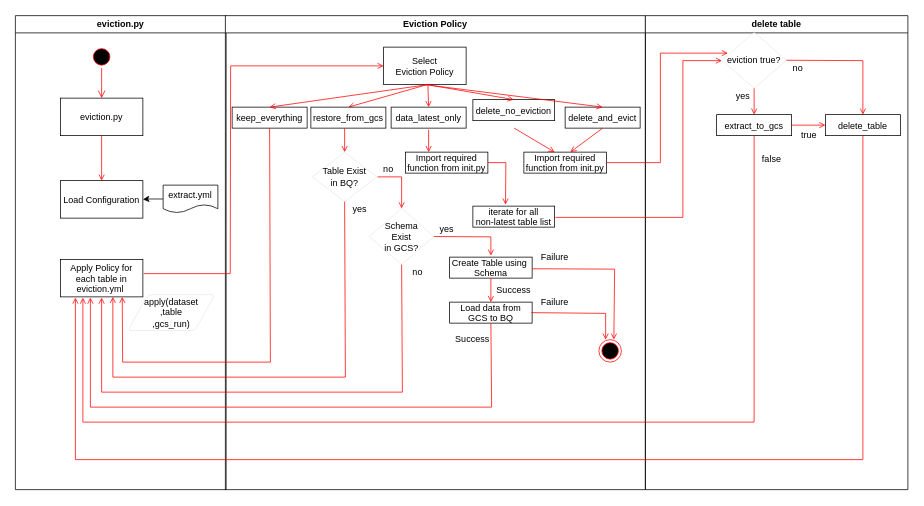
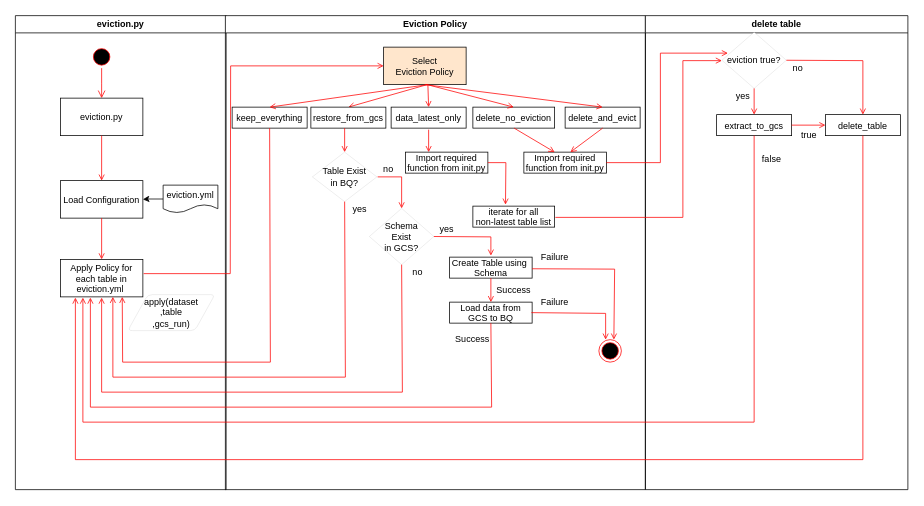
  <mxCell id="0" />
  <mxCell id="1" parent="0" />
  <mxCell id="2" value="eviction.py" style="swimlane;whiteSpace=wrap" parent="1" vertex="1"><mxGeometry x="20" y="20" width="281" height="632" as="geometry" /></mxCell>
  <mxCell id="3" value="" style="ellipse;shape=startState;fillColor=#000000;strokeColor=#ff0000;" parent="2" vertex="1"><mxGeometry x="100" y="40" width="30" height="30" as="geometry" /></mxCell>
  <mxCell id="4" value="" style="edgeStyle=elbowEdgeStyle;elbow=horizontal;verticalAlign=bottom;endArrow=open;endSize=8;strokeColor=#FF0000;endFill=1;rounded=0" parent="2" source="3" target="5" edge="1"><mxGeometry x="100" y="40" as="geometry"><mxPoint x="115" y="110" as="targetPoint" /></mxGeometry></mxCell>
  <mxCell id="5" value="eviction.py" style="" parent="2" vertex="1"><mxGeometry x="60" y="110" width="110" height="50" as="geometry" /></mxCell>
  <mxCell id="6" value="Load Configuration" style="" parent="2" vertex="1"><mxGeometry x="60" y="220" width="110" height="50" as="geometry" /></mxCell>
  <mxCell id="7" value="" style="endArrow=open;strokeColor=#FF0000;endFill=1;rounded=0" parent="2" source="5" target="6" edge="1"><mxGeometry relative="1" as="geometry" /></mxCell>
  <mxCell id="8" value="Apply Policy for&#10; each table in &#10;eviction.yml " style="" parent="2" vertex="1"><mxGeometry x="60" y="325" width="110" height="50" as="geometry" /></mxCell>
+ <mxCell id="9" value="" style="endArrow=open;strokeColor=#FF0000;endFill=1;rounded=0" parent="2" source="6" target="8" edge="1"><mxGeometry relative="1" as="geometry" /></mxCell>
  <mxCell id="10" value="" style="edgeStyle=orthogonalEdgeStyle;rounded=0;orthogonalLoop=1;jettySize=auto;html=1;" edge="1" parent="2" source="11" target="6"><mxGeometry relative="1" as="geometry" /></mxCell>
- <mxCell id="11" value="extract.yml" style="shape=document;whiteSpace=wrap;html=1;boundedLbl=1;" vertex="1" parent="2"><mxGeometry x="197" y="226" width="73" height="37" as="geometry" /></mxCell>
+ <mxCell id="11" value="eviction.yml" style="shape=document;whiteSpace=wrap;html=1;boundedLbl=1;" vertex="1" parent="2"><mxGeometry x="197" y="226" width="73" height="37" as="geometry" /></mxCell>
  <mxCell id="12" value="&lt;div&gt;apply(dataset&lt;/div&gt;&lt;div&gt;,table&lt;/div&gt;&lt;div&gt;,gcs_run)&lt;/div&gt;" style="shape=parallelogram;html=1;strokeWidth=0;perimeter=parallelogramPerimeter;whiteSpace=wrap;rounded=1;arcSize=12;size=0.23;" vertex="1" parent="2"><mxGeometry x="150" y="372" width="116" height="48" as="geometry" /></mxCell>
  <mxCell id="13" value="Eviction Policy" style="swimlane;whiteSpace=wrap" parent="1" vertex="1"><mxGeometry x="300" y="20" width="560" height="632" as="geometry" /></mxCell>
- <mxCell id="14" value="Select&#10;Eviction Policy" style="" parent="13" vertex="1"><mxGeometry x="211" y="42" width="110" height="50" as="geometry" /></mxCell>
+ <mxCell id="14" value="Select&#10;Eviction Policy" style="fillColor=#ffe6cc;" parent="13" vertex="1"><mxGeometry x="211" y="42" width="110" height="50" as="geometry" /></mxCell>
  <mxCell id="15" value="delete_and_evict" style="" parent="13" vertex="1"><mxGeometry x="453" y="122" width="100" height="28" as="geometry" /></mxCell>
  <mxCell id="16" value="" style="endArrow=open;strokeColor=#FF0000;endFill=1;rounded=0;entryX=0.5;entryY=0;entryDx=0;entryDy=0;" parent="13" target="20" edge="1"><mxGeometry relative="1" as="geometry"><mxPoint x="269" y="92" as="sourcePoint" /><mxPoint x="289" y="112" as="targetPoint" /></mxGeometry></mxCell>
- <mxCell id="17" value="delete_no_eviction" style="" vertex="1" parent="13"><mxGeometry x="330" y="112" width="109" height="28" as="geometry" /></mxCell>
+ <mxCell id="17" value="delete_no_eviction" style="" vertex="1" parent="13"><mxGeometry x="330" y="122" width="109" height="28" as="geometry" /></mxCell>
  <mxCell id="18" value="keep_everything" style="" vertex="1" parent="13"><mxGeometry x="9" y="122" width="100" height="28" as="geometry" /></mxCell>
  <mxCell id="19" value="data_latest_only" style="" vertex="1" parent="13"><mxGeometry x="221" y="122" width="100" height="28" as="geometry" /></mxCell>
  <mxCell id="20" value="restore_from_gcs" style="" vertex="1" parent="13"><mxGeometry x="114" y="122" width="100" height="28" as="geometry" /></mxCell>
  <mxCell id="21" value="" style="endArrow=open;strokeColor=#FF0000;endFill=1;rounded=0;exitX=0.5;exitY=1;exitDx=0;exitDy=0;entryX=0.5;entryY=0;entryDx=0;entryDy=0;" edge="1" parent="13" source="14" target="15"><mxGeometry relative="1" as="geometry"><mxPoint x="227" y="91.993" as="sourcePoint" /><mxPoint x="389" y="122" as="targetPoint" /></mxGeometry></mxCell>
  <mxCell id="22" value="" style="endArrow=open;strokeColor=#FF0000;endFill=1;rounded=0;entryX=0.5;entryY=0;entryDx=0;entryDy=0;" edge="1" parent="13" target="17"><mxGeometry relative="1" as="geometry"><mxPoint x="269" y="92" as="sourcePoint" /><mxPoint x="399" y="132" as="targetPoint" /></mxGeometry></mxCell>
  <mxCell id="23" value="Table Exist&lt;br&gt;in BQ?" style="strokeWidth=0;html=1;shape=mxgraph.flowchart.decision;whiteSpace=wrap;rounded=1;fillColor=#ffffff;" vertex="1" parent="13"><mxGeometry x="116" y="182" width="86" height="66" as="geometry" /></mxCell>
  <mxCell id="24" value="" style="endArrow=open;strokeColor=#FF0000;endFill=1;rounded=0;entryX=0.5;entryY=0;entryDx=0;entryDy=0;exitX=0.45;exitY=1;exitDx=0;exitDy=0;entryPerimeter=0;exitPerimeter=0;" edge="1" parent="13" source="20" target="23"><mxGeometry relative="1" as="geometry"><mxPoint x="279" y="102" as="sourcePoint" /><mxPoint x="174" y="132" as="targetPoint" /></mxGeometry></mxCell>
  <mxCell id="25" value="" style="endArrow=open;strokeColor=#FF0000;endFill=1;rounded=0;exitX=1;exitY=0.5;exitDx=0;exitDy=0;exitPerimeter=0;entryX=0.5;entryY=0;entryDx=0;entryDy=0;entryPerimeter=0;" edge="1" parent="13" target="27"><mxGeometry relative="1" as="geometry"><mxPoint x="203" y="215" as="sourcePoint" /><mxPoint x="236" y="257" as="targetPoint" /><Array as="points"><mxPoint x="235" y="215" /></Array></mxGeometry></mxCell>
  <mxCell id="26" value="no" style="text;html=1;align=center;verticalAlign=middle;resizable=0;points=[];;autosize=1;" vertex="1" parent="13"><mxGeometry x="202" y="195" width="30" height="20" as="geometry" /></mxCell>
  <mxCell id="27" value="Schema&lt;br&gt;Exist&lt;br&gt;in GCS?" style="strokeWidth=0;html=1;shape=mxgraph.flowchart.decision;whiteSpace=wrap;rounded=1;fillColor=#ffffff;" vertex="1" parent="13"><mxGeometry x="192" y="257" width="86" height="75" as="geometry" /></mxCell>
  <mxCell id="28" value="Create Table using &#10;Schema" style="" vertex="1" parent="13"><mxGeometry x="299" y="322" width="110" height="28" as="geometry" /></mxCell>
  <mxCell id="29" value="" style="endArrow=open;strokeColor=#FF0000;endFill=1;rounded=0;exitX=1;exitY=0.5;exitDx=0;exitDy=0;exitPerimeter=0;" edge="1" parent="13" source="27"><mxGeometry relative="1" as="geometry"><mxPoint x="212" y="225" as="sourcePoint" /><mxPoint x="354" y="320" as="targetPoint" /><Array as="points"><mxPoint x="354" y="295" /></Array></mxGeometry></mxCell>
  <mxCell id="30" value="Load data from &#10;GCS to BQ" style="" vertex="1" parent="13"><mxGeometry x="299" y="382" width="110" height="28" as="geometry" /></mxCell>
  <mxCell id="31" value="" style="endArrow=open;strokeColor=#FF0000;endFill=1;rounded=0;exitX=0.5;exitY=1;exitDx=0;exitDy=0;" edge="1" parent="13" source="28" target="30"><mxGeometry relative="1" as="geometry"><mxPoint x="202" y="410" as="sourcePoint" /><mxPoint x="317.5" y="440" as="targetPoint" /></mxGeometry></mxCell>
  <mxCell id="32" value="" style="endArrow=open;strokeColor=#FF0000;endFill=1;rounded=0;exitX=1;exitY=0.5;exitDx=0;exitDy=0;exitPerimeter=0;" edge="1" parent="13"><mxGeometry relative="1" as="geometry"><mxPoint x="409" y="337.5" as="sourcePoint" /><mxPoint x="518" y="432" as="targetPoint" /><Array as="points"><mxPoint x="519" y="338" /></Array></mxGeometry></mxCell>
  <mxCell id="33" value="" style="endArrow=open;strokeColor=#FF0000;endFill=1;rounded=0;exitX=1;exitY=0.5;exitDx=0;exitDy=0;exitPerimeter=0;" edge="1" parent="13"><mxGeometry relative="1" as="geometry"><mxPoint x="408" y="396" as="sourcePoint" /><mxPoint x="507" y="432" as="targetPoint" /><Array as="points"><mxPoint x="507" y="397" /></Array></mxGeometry></mxCell>
  <mxCell id="34" value="Failure" style="text;html=1;align=center;verticalAlign=middle;resizable=0;points=[];;autosize=1;" vertex="1" parent="13"><mxGeometry x="414" y="312" width="50" height="20" as="geometry" /></mxCell>
  <mxCell id="35" value="Failure" style="text;html=1;align=center;verticalAlign=middle;resizable=0;points=[];;autosize=1;" vertex="1" parent="13"><mxGeometry x="414" y="372" width="50" height="20" as="geometry" /></mxCell>
  <mxCell id="36" value="Success" style="text;html=1;align=center;verticalAlign=middle;resizable=0;points=[];;autosize=1;" vertex="1" parent="13"><mxGeometry x="354" y="356" width="60" height="20" as="geometry" /></mxCell>
  <mxCell id="37" value="Success" style="text;html=1;align=center;verticalAlign=middle;resizable=0;points=[];;autosize=1;" vertex="1" parent="13"><mxGeometry x="299" y="422" width="60" height="20" as="geometry" /></mxCell>
  <mxCell id="38" value="yes" style="text;html=1;align=center;verticalAlign=middle;resizable=0;points=[];;autosize=1;" vertex="1" parent="13"><mxGeometry x="280" y="274.5" width="30" height="20" as="geometry" /></mxCell>
  <mxCell id="39" value="no" style="text;html=1;align=center;verticalAlign=middle;resizable=0;points=[];;autosize=1;" vertex="1" parent="13"><mxGeometry x="241" y="332" width="30" height="20" as="geometry" /></mxCell>
  <mxCell id="40" value="yes" style="text;html=1;align=center;verticalAlign=middle;resizable=0;points=[];;autosize=1;" vertex="1" parent="13"><mxGeometry x="164" y="248" width="30" height="20" as="geometry" /></mxCell>
  <mxCell id="41" value="" style="ellipse;shape=endState;fillColor=#000000;strokeColor=#ff0000" vertex="1" parent="13"><mxGeometry x="498" y="432" width="30" height="30" as="geometry" /></mxCell>
  <mxCell id="42" value="iterate for all &#10;non-latest table list" style="" vertex="1" parent="13"><mxGeometry x="330" y="254" width="109" height="28" as="geometry" /></mxCell>
  <mxCell id="43" value="Import required&#10;function from init.py" style="" vertex="1" parent="13"><mxGeometry x="398" y="182" width="110" height="28" as="geometry" /></mxCell>
  <mxCell id="44" value="" style="endArrow=open;strokeColor=#FF0000;endFill=1;rounded=0;entryX=0.373;entryY=0;entryDx=0;entryDy=0;entryPerimeter=0;" edge="1" parent="13" target="43"><mxGeometry relative="1" as="geometry"><mxPoint x="385" y="150" as="sourcePoint" /><mxPoint x="385" y="182" as="targetPoint" /></mxGeometry></mxCell>
  <mxCell id="45" value="Import required&#10;function from init.py" style="" vertex="1" parent="13"><mxGeometry x="240" y="182" width="110" height="28" as="geometry" /></mxCell>
  <mxCell id="46" value="" style="endArrow=open;strokeColor=#FF0000;endFill=1;rounded=0;exitX=1;exitY=0.5;exitDx=0;exitDy=0;" edge="1" parent="13" source="45"><mxGeometry relative="1" as="geometry"><mxPoint x="374" y="192" as="sourcePoint" /><mxPoint x="373.5" y="252" as="targetPoint" /><Array as="points"><mxPoint x="374" y="196" /></Array></mxGeometry></mxCell>
  <mxCell id="47" value="delete table" style="swimlane;whiteSpace=wrap" parent="1" vertex="1"><mxGeometry x="860" y="20" width="350" height="632" as="geometry" /></mxCell>
  <mxCell id="48" value="eviction true?" style="strokeWidth=0;html=1;shape=mxgraph.flowchart.decision;whiteSpace=wrap;rounded=1;fillColor=#ffffff;" vertex="1" parent="47"><mxGeometry x="102" y="22" width="86" height="75" as="geometry" /></mxCell>
  <mxCell id="49" value="extract_to_gcs" style="" vertex="1" parent="47"><mxGeometry x="95" y="132" width="100" height="28" as="geometry" /></mxCell>
  <mxCell id="50" value="" style="endArrow=open;strokeColor=#FF0000;endFill=1;rounded=0;exitX=0.5;exitY=1;exitDx=0;exitDy=0;exitPerimeter=0;entryX=0.5;entryY=0;entryDx=0;entryDy=0;" edge="1" parent="47" source="48" target="49"><mxGeometry relative="1" as="geometry"><mxPoint x="-280" y="102" as="sourcePoint" /><mxPoint x="-279" y="132" as="targetPoint" /></mxGeometry></mxCell>
  <mxCell id="51" value="yes" style="text;html=1;align=center;verticalAlign=middle;resizable=0;points=[];;autosize=1;" vertex="1" parent="47"><mxGeometry x="115" y="97" width="30" height="20" as="geometry" /></mxCell>
  <mxCell id="52" value="delete_table" style="" vertex="1" parent="47"><mxGeometry x="240" y="132" width="100" height="28" as="geometry" /></mxCell>
  <mxCell id="53" value="" style="endArrow=open;strokeColor=#FF0000;endFill=1;rounded=0;exitX=1;exitY=0.5;exitDx=0;exitDy=0;exitPerimeter=0;entryX=0.5;entryY=0;entryDx=0;entryDy=0;" edge="1" parent="47" source="48" target="52"><mxGeometry relative="1" as="geometry"><mxPoint x="155" y="107" as="sourcePoint" /><mxPoint x="155" y="142" as="targetPoint" /><Array as="points"><mxPoint x="290" y="60" /></Array></mxGeometry></mxCell>
  <mxCell id="54" value="" style="endArrow=open;strokeColor=#FF0000;endFill=1;rounded=0;exitX=1;exitY=0.5;exitDx=0;exitDy=0;entryX=0;entryY=0.5;entryDx=0;entryDy=0;" edge="1" parent="47" source="49" target="52"><mxGeometry relative="1" as="geometry"><mxPoint x="155" y="107" as="sourcePoint" /><mxPoint x="155" y="142" as="targetPoint" /></mxGeometry></mxCell>
  <mxCell id="55" value="no" style="text;html=1;align=center;verticalAlign=middle;resizable=0;points=[];;autosize=1;" vertex="1" parent="47"><mxGeometry x="188" y="59.5" width="30" height="20" as="geometry" /></mxCell>
  <mxCell id="56" value="true" style="text;html=1;align=center;verticalAlign=middle;resizable=0;points=[];;autosize=1;" vertex="1" parent="47"><mxGeometry x="198" y="150" width="40" height="20" as="geometry" /></mxCell>
  <mxCell id="57" value="false" style="text;html=1;align=center;verticalAlign=middle;resizable=0;points=[];;autosize=1;" vertex="1" parent="47"><mxGeometry x="148" y="182" width="40" height="20" as="geometry" /></mxCell>
  <mxCell id="58" value="" style="endArrow=open;strokeColor=#FF0000;endFill=1;rounded=0;exitX=0.5;exitY=1;exitDx=0;exitDy=0;" edge="1" parent="47"><mxGeometry relative="1" as="geometry"><mxPoint x="290" y="160" as="sourcePoint" /><mxPoint x="-760" y="376" as="targetPoint" /><Array as="points"><mxPoint x="290" y="592" /><mxPoint x="-760" y="592" /></Array></mxGeometry></mxCell>
  <mxCell id="59" value="" style="endArrow=open;strokeColor=#FF0000;endFill=1;rounded=0;entryX=0;entryY=0.5;entryDx=0;entryDy=0;" parent="1" target="14" edge="1"><mxGeometry relative="1" as="geometry"><mxPoint x="191" y="364" as="sourcePoint" /><mxPoint x="510" y="81" as="targetPoint" /><Array as="points"><mxPoint x="306.5" y="364" /><mxPoint x="307" y="87" /></Array></mxGeometry></mxCell>
  <mxCell id="60" value="&lt;span style=&quot;color: rgba(0 , 0 , 0 , 0) ; font-family: monospace ; font-size: 0px&quot;&gt;%3CmxGraphModel%3E%3Croot%3E%3CmxCell%20id%3D%220%22%2F%3E%3CmxCell%20id%3D%221%22%20parent%3D%220%22%2F%3E%3CmxCell%20id%3D%222%22%20value%3D%22%22%20style%3D%22endArrow%3Dopen%3BstrokeColor%3D%23FF0000%3BendFill%3D1%3Brounded%3D0%22%20edge%3D%221%22%20parent%3D%221%22%3E%3CmxGeometry%20relative%3D%221%22%20as%3D%22geometry%22%3E%3CmxPoint%20x%3D%22702.039%22%20y%3D%22268%22%20as%3D%22sourcePoint%22%2F%3E%3CmxPoint%20x%3D%22450.5%22%20y%3D%22479.916%22%20as%3D%22targetPoint%22%2F%3E%3CArray%20as%3D%22points%22%3E%3CmxPoint%20x%3D%22740%22%20y%3D%22490%22%2F%3E%3C%2FArray%3E%3C%2FmxGeometry%3E%3C%2FmxCell%3E%3C%2Froot%3E%3C%2FmxGraphModel%3E&lt;/span&gt;&lt;span style=&quot;color: rgba(0 , 0 , 0 , 0) ; font-family: monospace ; font-size: 0px&quot;&gt;%3CmxGraphModel%3E%3Croot%3E%3CmxCell%20id%3D%220%22%2F%3E%3CmxCell%20id%3D%221%22%20parent%3D%220%22%2F%3E%3CmxCell%20id%3D%222%22%20value%3D%22%22%20style%3D%22endArrow%3Dopen%3BstrokeColor%3D%23FF0000%3BendFill%3D1%3Brounded%3D0%22%20edge%3D%221%22%20parent%3D%221%22%3E%3CmxGeometry%20relative%3D%221%22%20as%3D%22geometry%22%3E%3CmxPoint%20x%3D%22702.039%22%20y%3D%22268%22%20as%3D%22sourcePoint%22%2F%3E%3CmxPoint%20x%3D%22450.5%22%20y%3D%22479.916%22%20as%3D%22targetPoint%22%2F%3E%3CArray%20as%3D%22points%22%3E%3CmxPoint%20x%3D%22740%22%20y%3D%22490%22%2F%3E%3C%2FArray%3E%3C%2FmxGeometry%3E%3C%2FmxCell%3E%3C%2Froot%3E%3C%2FmxGraphModel%3E&lt;/span&gt;" style="text;html=1;align=center;verticalAlign=middle;resizable=0;points=[];;autosize=1;" vertex="1" parent="1"><mxGeometry x="878" y="263" width="20" height="20" as="geometry" /></mxCell>
  <mxCell id="61" value="" style="endArrow=open;strokeColor=#FF0000;endFill=1;rounded=0;entryX=0.5;entryY=0;entryDx=0;entryDy=0;" edge="1" parent="1" target="18"><mxGeometry relative="1" as="geometry"><mxPoint x="570" y="112" as="sourcePoint" /><mxPoint x="591.5" y="152" as="targetPoint" /></mxGeometry></mxCell>
  <mxCell id="62" value="" style="endArrow=open;strokeColor=#FF0000;endFill=1;rounded=0;entryX=0.5;entryY=0;entryDx=0;entryDy=0;" edge="1" parent="1" target="19"><mxGeometry relative="1" as="geometry"><mxPoint x="570" y="112" as="sourcePoint" /><mxPoint x="481" y="152" as="targetPoint" /></mxGeometry></mxCell>
  <mxCell id="63" value="" style="endArrow=open;strokeColor=#FF0000;endFill=1;rounded=0;exitX=0.5;exitY=1;exitDx=0;exitDy=0;exitPerimeter=0;" edge="1" parent="1" source="27"><mxGeometry relative="1" as="geometry"><mxPoint x="720" y="367.5" as="sourcePoint" /><mxPoint x="135" y="396" as="targetPoint" /><Array as="points"><mxPoint x="536" y="522" /><mxPoint x="135" y="522" /></Array></mxGeometry></mxCell>
  <mxCell id="64" value="" style="endArrow=open;strokeColor=#FF0000;endFill=1;rounded=0;exitX=0.5;exitY=1;exitDx=0;exitDy=0;entryX=0.75;entryY=1;entryDx=0;entryDy=0;" edge="1" parent="1" source="18" target="8"><mxGeometry relative="1" as="geometry"><mxPoint x="470" y="180" as="sourcePoint" /><mxPoint x="130" y="402" as="targetPoint" /><Array as="points"><mxPoint x="360" y="482" /><mxPoint x="163" y="482" /></Array></mxGeometry></mxCell>
  <mxCell id="65" value="" style="endArrow=open;strokeColor=#FF0000;endFill=1;rounded=0;exitX=0.5;exitY=1;exitDx=0;exitDy=0;exitPerimeter=0;entryX=0.636;entryY=1;entryDx=0;entryDy=0;entryPerimeter=0;" edge="1" parent="1" source="23" target="8"><mxGeometry relative="1" as="geometry"><mxPoint x="460" y="272" as="sourcePoint" /><mxPoint x="153" y="402" as="targetPoint" /><Array as="points"><mxPoint x="460" y="502" /><mxPoint x="150" y="502" /></Array></mxGeometry></mxCell>
  <mxCell id="66" value="" style="endArrow=open;strokeColor=#FF0000;endFill=1;rounded=0;exitX=0.5;exitY=1;exitDx=0;exitDy=0;" edge="1" parent="1" source="30"><mxGeometry relative="1" as="geometry"><mxPoint x="720" y="367.5" as="sourcePoint" /><mxPoint x="120" y="396" as="targetPoint" /><Array as="points"><mxPoint x="655" y="542" /><mxPoint x="120" y="542" /></Array></mxGeometry></mxCell>
  <mxCell id="67" value="" style="endArrow=open;strokeColor=#FF0000;endFill=1;rounded=0;" edge="1" parent="1"><mxGeometry relative="1" as="geometry"><mxPoint x="740" y="289" as="sourcePoint" /><mxPoint x="962" y="80" as="targetPoint" /><Array as="points"><mxPoint x="910" y="289" /><mxPoint x="910" y="80" /></Array></mxGeometry></mxCell>
  <mxCell id="68" value="" style="endArrow=open;strokeColor=#FF0000;endFill=1;rounded=0;exitX=1;exitY=0.5;exitDx=0;exitDy=0;" edge="1" parent="1" source="43"><mxGeometry relative="1" as="geometry"><mxPoint x="755.5" y="220" as="sourcePoint" /><mxPoint x="970" y="70" as="targetPoint" /><Array as="points"><mxPoint x="880" y="216" /><mxPoint x="880" y="70" /></Array></mxGeometry></mxCell>
  <mxCell id="69" value="" style="endArrow=open;strokeColor=#FF0000;endFill=1;rounded=0;exitX=0.5;exitY=1;exitDx=0;exitDy=0;" edge="1" parent="1" source="15"><mxGeometry relative="1" as="geometry"><mxPoint x="695" y="180" as="sourcePoint" /><mxPoint x="760" y="202" as="targetPoint" /></mxGeometry></mxCell>
  <mxCell id="70" value="" style="endArrow=open;strokeColor=#FF0000;endFill=1;rounded=0;" edge="1" parent="1"><mxGeometry relative="1" as="geometry"><mxPoint x="571" y="172" as="sourcePoint" /><mxPoint x="571" y="202" as="targetPoint" /></mxGeometry></mxCell>
  <mxCell id="71" value="" style="endArrow=open;strokeColor=#FF0000;endFill=1;rounded=0;exitX=0.5;exitY=1;exitDx=0;exitDy=0;" edge="1" parent="1" source="49"><mxGeometry relative="1" as="geometry"><mxPoint x="1015" y="127" as="sourcePoint" /><mxPoint x="110" y="396" as="targetPoint" /><Array as="points"><mxPoint x="1005" y="562" /><mxPoint x="110" y="562" /></Array></mxGeometry></mxCell>
